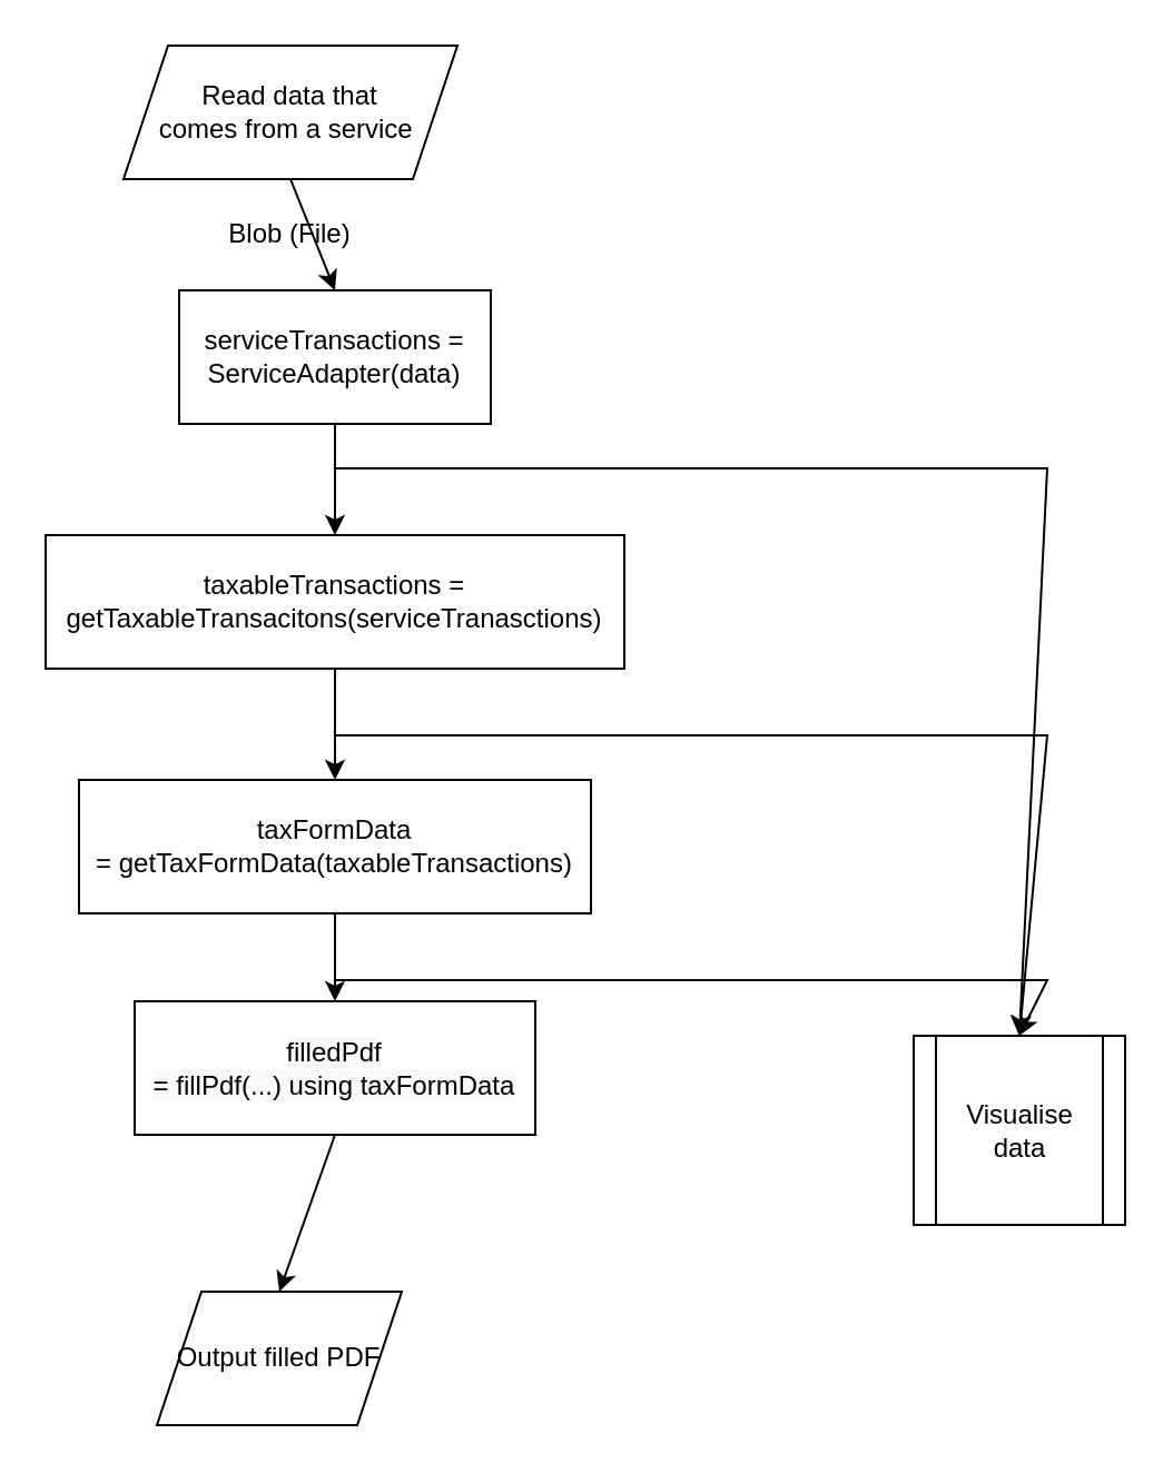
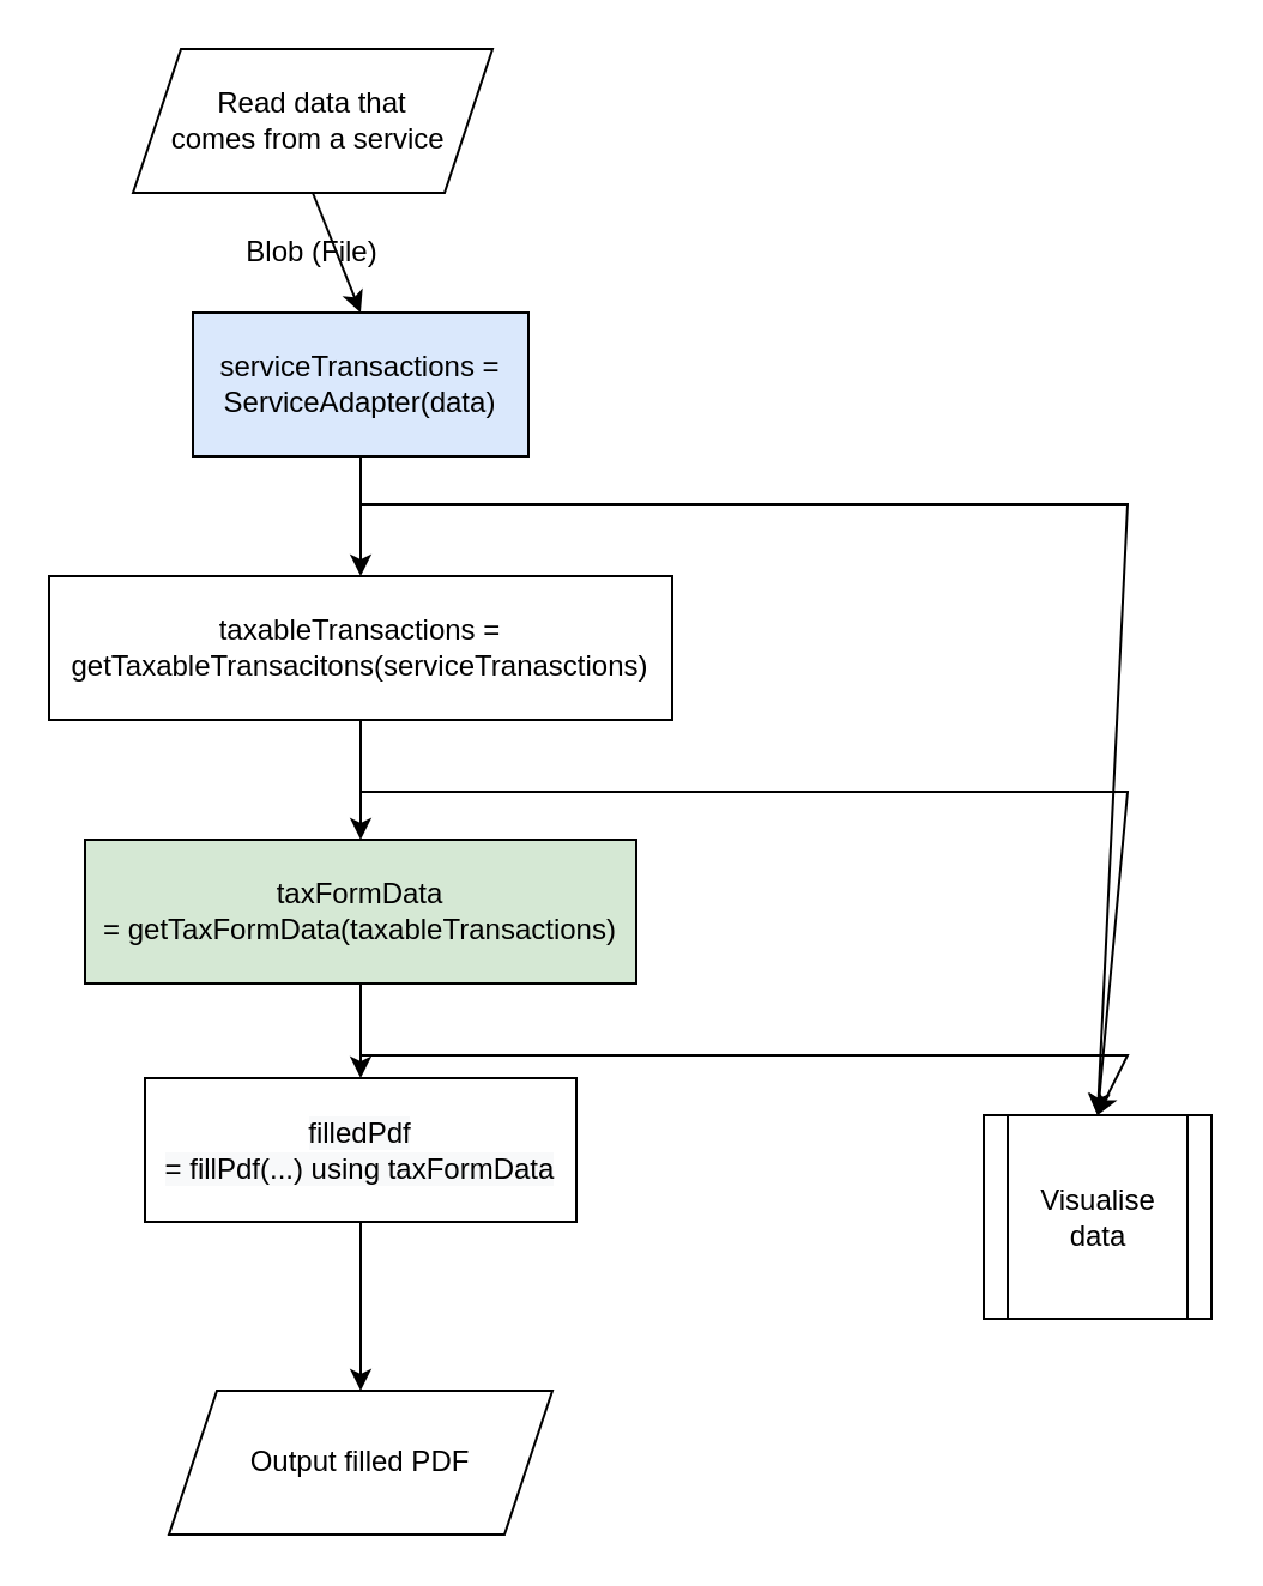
  <mxCell id="0" />
  <mxCell id="1" parent="0" />
  <mxCell id="2" value="Read data that&lt;br&gt;comes from a service&amp;nbsp;" style="shape=parallelogram;perimeter=parallelogramPerimeter;whiteSpace=wrap;html=1;fixedSize=1;" vertex="1" parent="1"><mxGeometry x="55" y="20" width="150" height="60" as="geometry" /></mxCell>
- <mxCell id="3" value="serviceTransactions = ServiceAdapter(data)" style="rounded=0;whiteSpace=wrap;html=1;" vertex="1" parent="1"><mxGeometry x="80" y="130" width="140" height="60" as="geometry" /></mxCell>
+ <mxCell id="3" value="serviceTransactions = ServiceAdapter(data)" style="rounded=0;whiteSpace=wrap;html=1;fillColor=#dae8fc;" vertex="1" parent="1"><mxGeometry x="80" y="130" width="140" height="60" as="geometry" /></mxCell>
  <mxCell id="4" value="taxableTransactions = getTaxableTransacitons(serviceTranasctions)" style="rounded=0;whiteSpace=wrap;html=1;" vertex="1" parent="1"><mxGeometry x="20" y="240" width="260" height="60" as="geometry" /></mxCell>
- <mxCell id="5" value="taxFormData&lt;br&gt;= getTaxFormData(taxableTransactions)" style="rounded=0;whiteSpace=wrap;html=1;" vertex="1" parent="1"><mxGeometry x="35" y="350" width="230" height="60" as="geometry" /></mxCell>
+ <mxCell id="5" value="taxFormData&lt;br&gt;= getTaxFormData(taxableTransactions)" style="rounded=0;whiteSpace=wrap;html=1;fillColor=#d5e8d4;" vertex="1" parent="1"><mxGeometry x="35" y="350" width="230" height="60" as="geometry" /></mxCell>
  <mxCell id="6" value="&lt;span style=&quot;color: rgb(0, 0, 0); font-family: helvetica; font-size: 12px; font-style: normal; font-weight: 400; letter-spacing: normal; text-align: center; text-indent: 0px; text-transform: none; word-spacing: 0px; background-color: rgb(248, 249, 250); text-decoration: none; display: inline; float: none;&quot;&gt;filledPdf&lt;/span&gt;&lt;br style=&quot;color: rgb(0, 0, 0); font-family: helvetica; font-size: 12px; font-style: normal; font-weight: 400; letter-spacing: normal; text-align: center; text-indent: 0px; text-transform: none; word-spacing: 0px; text-decoration: none;&quot;&gt;&lt;span style=&quot;color: rgb(0, 0, 0); font-family: helvetica; font-size: 12px; font-style: normal; font-weight: 400; letter-spacing: normal; text-align: center; text-indent: 0px; text-transform: none; word-spacing: 0px; background-color: rgb(248, 249, 250); text-decoration: none; display: inline; float: none;&quot;&gt;= fillPdf(...) using taxFormData&lt;/span&gt;" style="rounded=0;whiteSpace=wrap;html=1;" vertex="1" parent="1"><mxGeometry x="60" y="449.5" width="180" height="60" as="geometry" /></mxCell>
- <mxCell id="7" value="Output filled PDF" style="shape=parallelogram;perimeter=parallelogramPerimeter;whiteSpace=wrap;html=1;fixedSize=1;" vertex="1" parent="1"><mxGeometry x="70" y="580" width="110" height="60" as="geometry" /></mxCell>
+ <mxCell id="7" value="Output filled PDF" style="shape=parallelogram;perimeter=parallelogramPerimeter;whiteSpace=wrap;html=1;fixedSize=1;" vertex="1" parent="1"><mxGeometry x="70" y="580" width="160" height="60" as="geometry" /></mxCell>
  <mxCell id="8" value="" style="endArrow=classic;html=1;rounded=0;exitX=0.5;exitY=1;exitDx=0;exitDy=0;entryX=0.5;entryY=0;entryDx=0;entryDy=0;" edge="1" parent="1" source="2" target="3"><mxGeometry width="50" height="50" relative="1" as="geometry"><mxPoint x="270" y="120" as="sourcePoint" /><mxPoint x="320" y="70" as="targetPoint" /></mxGeometry></mxCell>
  <mxCell id="9" value="" style="endArrow=classic;html=1;rounded=0;exitX=0.5;exitY=1;exitDx=0;exitDy=0;entryX=0.5;entryY=0;entryDx=0;entryDy=0;" edge="1" parent="1" source="3" target="4"><mxGeometry width="50" height="50" relative="1" as="geometry"><mxPoint x="120" y="240" as="sourcePoint" /><mxPoint x="170" y="190" as="targetPoint" /></mxGeometry></mxCell>
  <mxCell id="10" value="" style="endArrow=classic;html=1;rounded=0;exitX=0.5;exitY=1;exitDx=0;exitDy=0;entryX=0.5;entryY=0;entryDx=0;entryDy=0;" edge="1" parent="1" source="4" target="5"><mxGeometry width="50" height="50" relative="1" as="geometry"><mxPoint x="160" y="250" as="sourcePoint" /><mxPoint x="210" y="200" as="targetPoint" /></mxGeometry></mxCell>
  <mxCell id="11" value="" style="endArrow=classic;html=1;rounded=0;exitX=0.5;exitY=1;exitDx=0;exitDy=0;entryX=0.5;entryY=0;entryDx=0;entryDy=0;" edge="1" parent="1" source="5" target="6"><mxGeometry width="50" height="50" relative="1" as="geometry"><mxPoint x="160" y="540" as="sourcePoint" /><mxPoint x="210" y="490" as="targetPoint" /></mxGeometry></mxCell>
  <mxCell id="12" value="" style="endArrow=classic;html=1;rounded=0;exitX=0.5;exitY=1;exitDx=0;exitDy=0;entryX=0.5;entryY=0;entryDx=0;entryDy=0;" edge="1" parent="1" source="6" target="7"><mxGeometry width="50" height="50" relative="1" as="geometry"><mxPoint x="160" y="540" as="sourcePoint" /><mxPoint x="210" y="490" as="targetPoint" /></mxGeometry></mxCell>
  <mxCell id="13" value="Blob (File)" style="text;html=1;strokeColor=none;fillColor=none;align=center;verticalAlign=middle;whiteSpace=wrap;rounded=0;" vertex="1" parent="1"><mxGeometry x="100" y="90" width="60" height="30" as="geometry" /></mxCell>
  <mxCell id="14" value="Visualise data" style="shape=process;whiteSpace=wrap;html=1;backgroundOutline=1;" vertex="1" parent="1"><mxGeometry x="410" y="465" width="95" height="85" as="geometry" /></mxCell>
  <mxCell id="15" value="" style="endArrow=classic;html=1;rounded=0;entryX=0.5;entryY=0;entryDx=0;entryDy=0;" edge="1" parent="1" target="14"><mxGeometry width="50" height="50" relative="1" as="geometry"><mxPoint x="150" y="210" as="sourcePoint" /><mxPoint x="490" y="210" as="targetPoint" /><Array as="points"><mxPoint x="470" y="210" /></Array></mxGeometry></mxCell>
  <mxCell id="16" value="" style="endArrow=classic;html=1;rounded=0;entryX=0.5;entryY=0;entryDx=0;entryDy=0;" edge="1" parent="1" target="14"><mxGeometry width="50" height="50" relative="1" as="geometry"><mxPoint x="150" y="330" as="sourcePoint" /><mxPoint x="350" y="330" as="targetPoint" /><Array as="points"><mxPoint x="470" y="330" /></Array></mxGeometry></mxCell>
  <mxCell id="17" value="" style="endArrow=classic;html=1;rounded=0;entryX=0.5;entryY=0;entryDx=0;entryDy=0;" edge="1" parent="1" target="14"><mxGeometry width="50" height="50" relative="1" as="geometry"><mxPoint x="150" y="440" as="sourcePoint" /><mxPoint x="350" y="460" as="targetPoint" /><Array as="points"><mxPoint x="470" y="440" /></Array></mxGeometry></mxCell>
